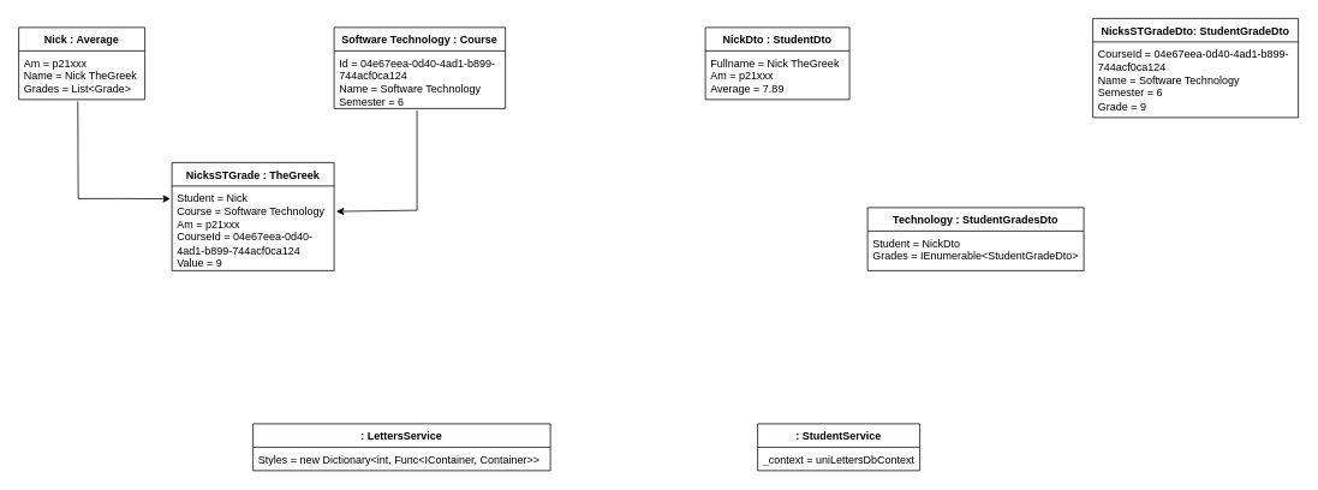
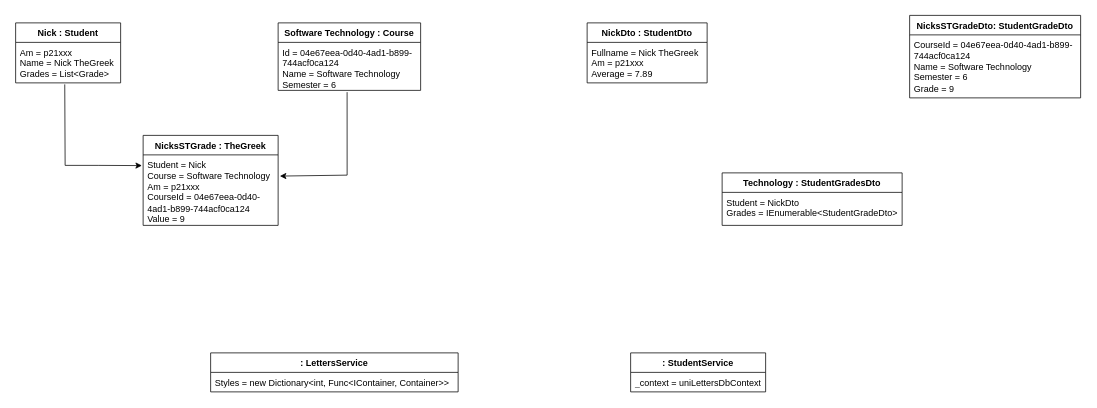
  <mxCell id="0" />
  <mxCell id="1" parent="0" />
- <mxCell id="2" value="Nick : Average" style="swimlane;fontStyle=1;align=center;verticalAlign=top;childLayout=stackLayout;horizontal=1;startSize=26;horizontalStack=0;resizeParent=1;resizeParentMax=0;resizeLast=0;collapsible=1;marginBottom=0;whiteSpace=wrap;html=1;" vertex="1" parent="1"><mxGeometry x="20" y="30" width="140" height="80" as="geometry"><mxRectangle x="80" y="80" width="80" height="30" as="alternateBounds" /></mxGeometry></mxCell>
+ <mxCell id="2" value="Nick : Student" style="swimlane;fontStyle=1;align=center;verticalAlign=top;childLayout=stackLayout;horizontal=1;startSize=26;horizontalStack=0;resizeParent=1;resizeParentMax=0;resizeLast=0;collapsible=1;marginBottom=0;whiteSpace=wrap;html=1;" vertex="1" parent="1"><mxGeometry x="20" y="30" width="140" height="80" as="geometry"><mxRectangle x="80" y="80" width="80" height="30" as="alternateBounds" /></mxGeometry></mxCell>
  <mxCell id="3" value="Am = p21xxx&lt;div&gt;Name = Nick TheGreek&lt;/div&gt;&lt;div&gt;Grades = List&amp;lt;Grade&amp;gt;&lt;/div&gt;" style="text;strokeColor=none;fillColor=none;align=left;verticalAlign=top;spacingLeft=4;spacingRight=4;overflow=hidden;rotatable=0;points=[[0,0.5],[1,0.5]];portConstraint=eastwest;whiteSpace=wrap;html=1;" vertex="1" parent="2"><mxGeometry y="26" width="140" height="54" as="geometry" /></mxCell>
  <mxCell id="4" value="Software Technology : Course" style="swimlane;fontStyle=1;align=center;verticalAlign=top;childLayout=stackLayout;horizontal=1;startSize=26;horizontalStack=0;resizeParent=1;resizeParentMax=0;resizeLast=0;collapsible=1;marginBottom=0;whiteSpace=wrap;html=1;" vertex="1" parent="1"><mxGeometry x="370" y="30" width="190" height="90" as="geometry"><mxRectangle x="80" y="80" width="80" height="30" as="alternateBounds" /></mxGeometry></mxCell>
  <mxCell id="5" value="Id =&amp;nbsp;04e67eea-0d40-4ad1-b899-744acf0ca124&lt;div&gt;Name = Software Technology&lt;/div&gt;&lt;div&gt;Semester = 6&lt;/div&gt;" style="text;strokeColor=none;fillColor=none;align=left;verticalAlign=top;spacingLeft=4;spacingRight=4;overflow=hidden;rotatable=0;points=[[0,0.5],[1,0.5]];portConstraint=eastwest;whiteSpace=wrap;html=1;" vertex="1" parent="4"><mxGeometry y="26" width="190" height="64" as="geometry" /></mxCell>
  <mxCell id="6" value="NicksSTGrade : TheGreek" style="swimlane;fontStyle=1;align=center;verticalAlign=top;childLayout=stackLayout;horizontal=1;startSize=26;horizontalStack=0;resizeParent=1;resizeParentMax=0;resizeLast=0;collapsible=1;marginBottom=0;whiteSpace=wrap;html=1;" vertex="1" parent="1"><mxGeometry x="190" y="180" width="180" height="120" as="geometry"><mxRectangle x="80" y="80" width="80" height="30" as="alternateBounds" /></mxGeometry></mxCell>
  <mxCell id="7" value="Student = Nick&lt;div&gt;Course = Software Technology&lt;/div&gt;&lt;div&gt;Am = p21xxx&lt;/div&gt;&lt;div&gt;CourseId = 04e67eea-0d40-4ad1-b899-744acf0ca124&lt;/div&gt;&lt;div&gt;Value = 9&lt;/div&gt;" style="text;strokeColor=none;fillColor=none;align=left;verticalAlign=top;spacingLeft=4;spacingRight=4;overflow=hidden;rotatable=0;points=[[0,0.5],[1,0.5]];portConstraint=eastwest;whiteSpace=wrap;html=1;" vertex="1" parent="6"><mxGeometry y="26" width="180" height="94" as="geometry" /></mxCell>
  <mxCell id="8" value="" style="endArrow=classic;html=1;rounded=0;exitX=0.468;exitY=1.037;exitDx=0;exitDy=0;exitPerimeter=0;entryX=-0.009;entryY=0.152;entryDx=0;entryDy=0;entryPerimeter=0;" edge="1" parent="1" source="3" target="7"><mxGeometry width="50" height="50" relative="1" as="geometry"><mxPoint x="270" y="70" as="sourcePoint" /><mxPoint x="180" y="230" as="targetPoint" /><Array as="points"><mxPoint x="86" y="220" /><mxPoint x="130" y="220" /></Array></mxGeometry></mxCell>
  <mxCell id="9" value="" style="endArrow=classic;html=1;rounded=0;exitX=0.484;exitY=1.037;exitDx=0;exitDy=0;exitPerimeter=0;entryX=1.013;entryY=0.301;entryDx=0;entryDy=0;entryPerimeter=0;" edge="1" parent="1" source="5" target="7"><mxGeometry width="50" height="50" relative="1" as="geometry"><mxPoint x="270" y="70" as="sourcePoint" /><mxPoint x="320" y="20" as="targetPoint" /><Array as="points"><mxPoint x="462" y="233" /></Array></mxGeometry></mxCell>
  <mxCell id="10" value="NickDto : StudentDto" style="swimlane;fontStyle=1;align=center;verticalAlign=top;childLayout=stackLayout;horizontal=1;startSize=26;horizontalStack=0;resizeParent=1;resizeParentMax=0;resizeLast=0;collapsible=1;marginBottom=0;whiteSpace=wrap;html=1;" vertex="1" parent="1"><mxGeometry x="782" y="30" width="160" height="80" as="geometry"><mxRectangle x="80" y="80" width="80" height="30" as="alternateBounds" /></mxGeometry></mxCell>
  <mxCell id="11" value="&lt;div&gt;Fullname = Nick TheGreek&lt;br&gt;&lt;/div&gt;&lt;div&gt;Am = p21xxx&lt;/div&gt;&lt;div&gt;Average = 7.89&lt;/div&gt;" style="text;strokeColor=none;fillColor=none;align=left;verticalAlign=top;spacingLeft=4;spacingRight=4;overflow=hidden;rotatable=0;points=[[0,0.5],[1,0.5]];portConstraint=eastwest;whiteSpace=wrap;html=1;" vertex="1" parent="10"><mxGeometry y="26" width="160" height="54" as="geometry" /></mxCell>
  <mxCell id="12" value="Technology : StudentGradesDto" style="swimlane;fontStyle=1;align=center;verticalAlign=top;childLayout=stackLayout;horizontal=1;startSize=26;horizontalStack=0;resizeParent=1;resizeParentMax=0;resizeLast=0;collapsible=1;marginBottom=0;whiteSpace=wrap;html=1;" vertex="1" parent="1"><mxGeometry x="962" y="230" width="240" height="70" as="geometry"><mxRectangle x="80" y="80" width="80" height="30" as="alternateBounds" /></mxGeometry></mxCell>
  <mxCell id="13" value="&lt;div&gt;Student = NickDto&lt;/div&gt;&lt;div&gt;Grades = IEnumerable&amp;lt;StudentGradeDto&amp;gt;&lt;/div&gt;" style="text;strokeColor=none;fillColor=none;align=left;verticalAlign=top;spacingLeft=4;spacingRight=4;overflow=hidden;rotatable=0;points=[[0,0.5],[1,0.5]];portConstraint=eastwest;whiteSpace=wrap;html=1;" vertex="1" parent="12"><mxGeometry y="26" width="240" height="44" as="geometry" /></mxCell>
  <mxCell id="14" value="NicksSTGradeDto: StudentGradeDto" style="swimlane;fontStyle=1;align=center;verticalAlign=top;childLayout=stackLayout;horizontal=1;startSize=26;horizontalStack=0;resizeParent=1;resizeParentMax=0;resizeLast=0;collapsible=1;marginBottom=0;whiteSpace=wrap;html=1;" vertex="1" parent="1"><mxGeometry x="1212" y="20" width="228" height="110" as="geometry"><mxRectangle x="80" y="80" width="80" height="30" as="alternateBounds" /></mxGeometry></mxCell>
  <mxCell id="15" value="&lt;div&gt;CourseId = 04e67eea-0d40-4ad1-b899-744acf0ca124&lt;/div&gt;&lt;div&gt;Name = Software Technology&lt;/div&gt;&lt;div&gt;Semester = 6&lt;/div&gt;&lt;div&gt;Grade = 9&lt;/div&gt;" style="text;strokeColor=none;fillColor=none;align=left;verticalAlign=top;spacingLeft=4;spacingRight=4;overflow=hidden;rotatable=0;points=[[0,0.5],[1,0.5]];portConstraint=eastwest;whiteSpace=wrap;html=1;" vertex="1" parent="14"><mxGeometry y="26" width="228" height="84" as="geometry" /></mxCell>
  <mxCell id="16" value=": StudentService" style="swimlane;fontStyle=1;align=center;verticalAlign=top;childLayout=stackLayout;horizontal=1;startSize=26;horizontalStack=0;resizeParent=1;resizeParentMax=0;resizeLast=0;collapsible=1;marginBottom=0;whiteSpace=wrap;html=1;" vertex="1" parent="1"><mxGeometry x="840" y="470" width="180" height="52" as="geometry" /></mxCell>
  <mxCell id="17" value="_context = uniLettersDbContext" style="text;strokeColor=none;fillColor=none;align=left;verticalAlign=top;spacingLeft=4;spacingRight=4;overflow=hidden;rotatable=0;points=[[0,0.5],[1,0.5]];portConstraint=eastwest;whiteSpace=wrap;html=1;" vertex="1" parent="16"><mxGeometry y="26" width="180" height="26" as="geometry" /></mxCell>
  <mxCell id="18" value=": LettersService" style="swimlane;fontStyle=1;align=center;verticalAlign=top;childLayout=stackLayout;horizontal=1;startSize=26;horizontalStack=0;resizeParent=1;resizeParentMax=0;resizeLast=0;collapsible=1;marginBottom=0;whiteSpace=wrap;html=1;" vertex="1" parent="1"><mxGeometry x="280" y="470" width="330" height="52" as="geometry" /></mxCell>
  <mxCell id="19" value="Styles = new Dictionary&amp;lt;int, Func&amp;lt;IContainer, Container&amp;gt;&amp;gt;" style="text;strokeColor=none;fillColor=none;align=left;verticalAlign=top;spacingLeft=4;spacingRight=4;overflow=hidden;rotatable=0;points=[[0,0.5],[1,0.5]];portConstraint=eastwest;whiteSpace=wrap;html=1;" vertex="1" parent="18"><mxGeometry y="26" width="330" height="26" as="geometry" /></mxCell>
